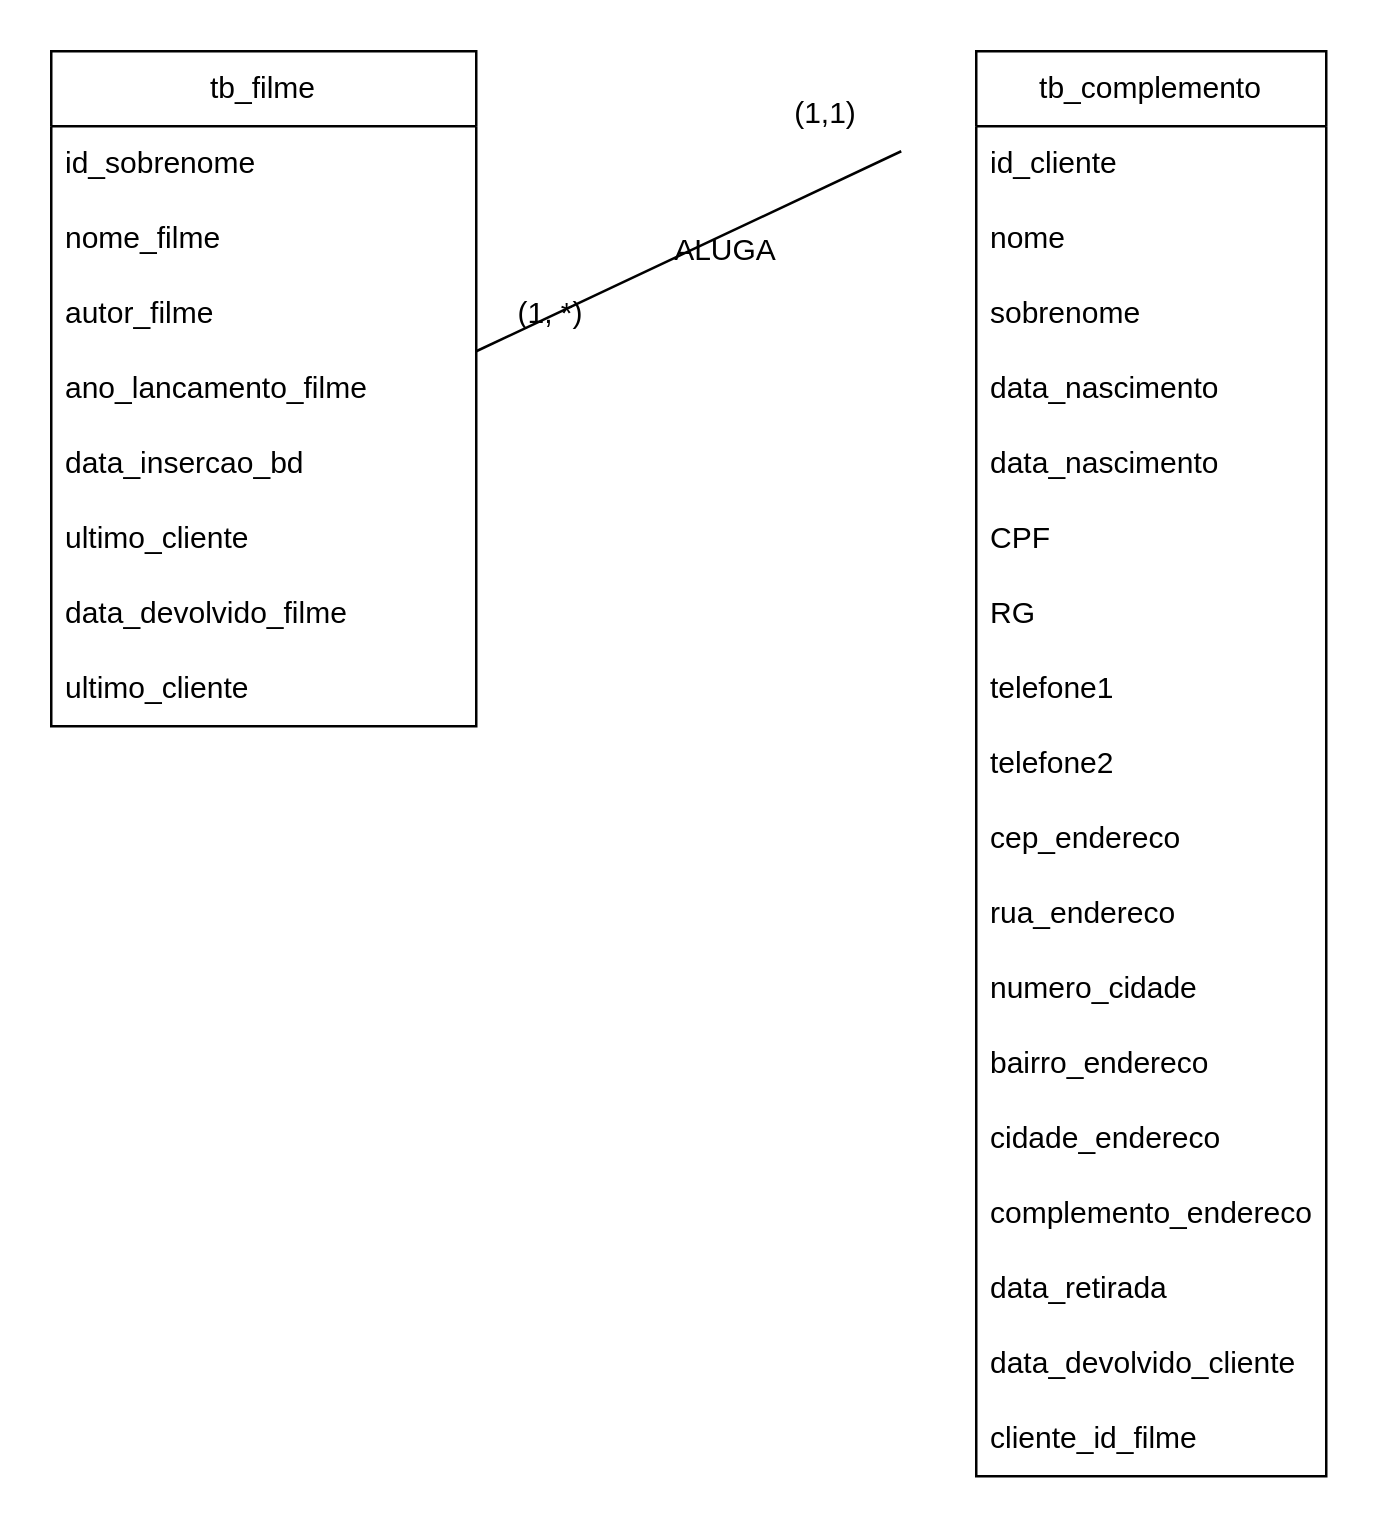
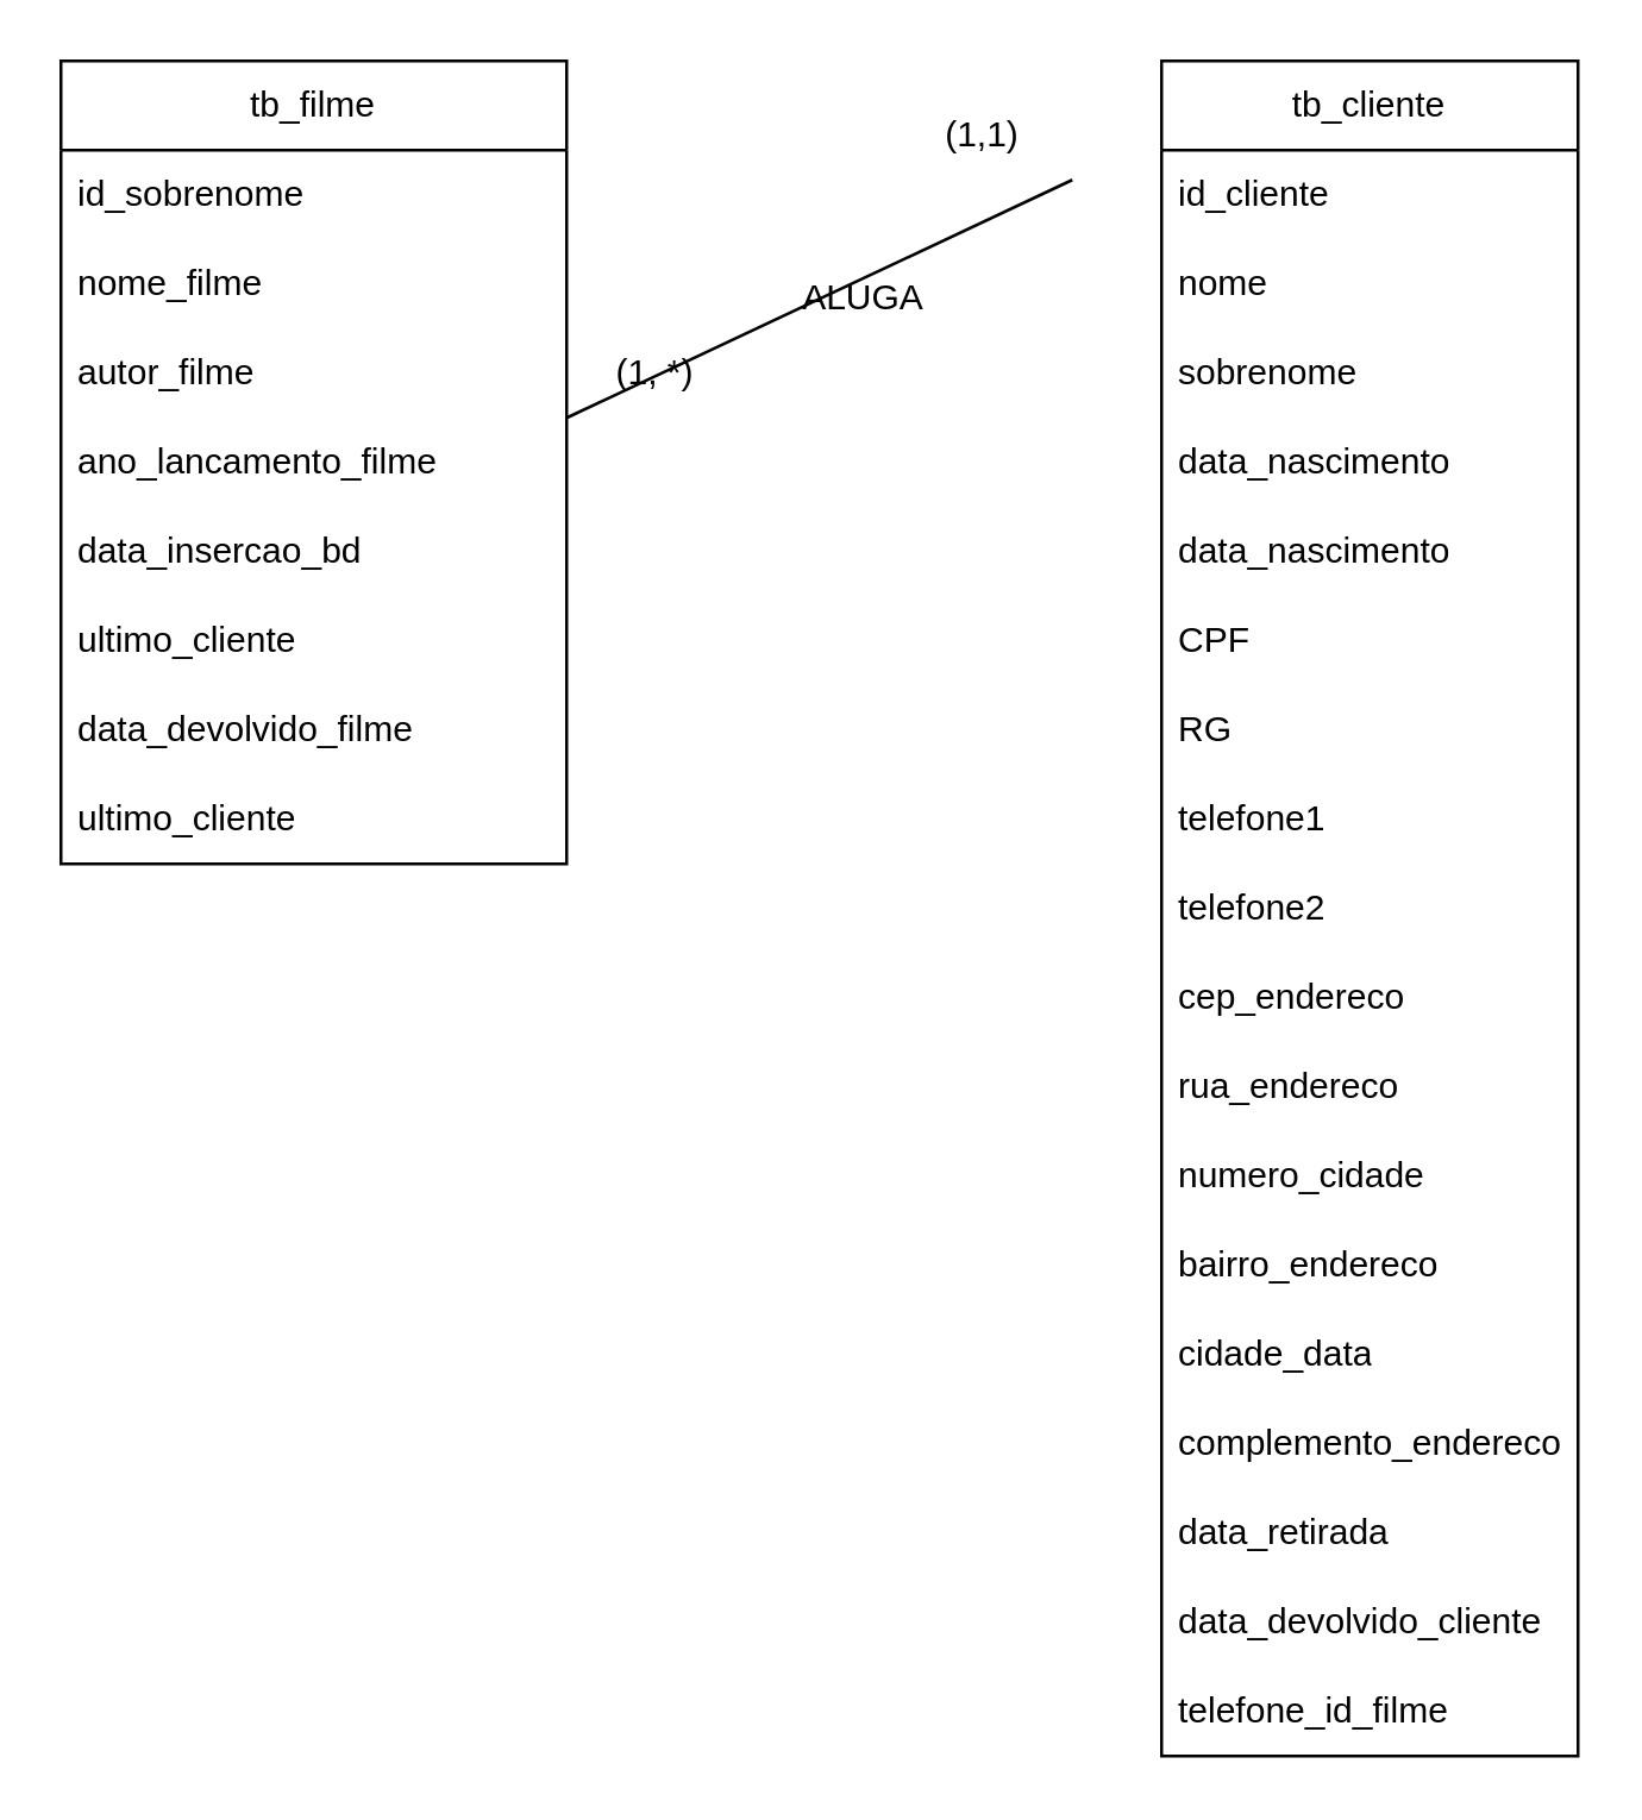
  <mxCell id="0" />
  <mxCell id="1" parent="0" />
  <mxCell id="2" value="tb_filme" style="swimlane;fontStyle=0;childLayout=stackLayout;horizontal=1;startSize=30;horizontalStack=0;resizeParent=1;resizeParentMax=0;resizeLast=0;collapsible=1;marginBottom=0;whiteSpace=wrap;html=1;" vertex="1" parent="1"><mxGeometry x="20" y="20" width="170" height="270" as="geometry" /></mxCell>
  <mxCell id="3" value="id_sobrenome" style="text;strokeColor=none;fillColor=none;align=left;verticalAlign=middle;spacingLeft=4;spacingRight=4;overflow=hidden;points=[[0,0.5],[1,0.5]];portConstraint=eastwest;rotatable=0;whiteSpace=wrap;html=1;" vertex="1" parent="2"><mxGeometry y="30" width="170" height="30" as="geometry" /></mxCell>
  <mxCell id="4" value="nome_filme" style="text;strokeColor=none;fillColor=none;align=left;verticalAlign=middle;spacingLeft=4;spacingRight=4;overflow=hidden;points=[[0,0.5],[1,0.5]];portConstraint=eastwest;rotatable=0;whiteSpace=wrap;html=1;" vertex="1" parent="2"><mxGeometry y="60" width="170" height="30" as="geometry" /></mxCell>
  <mxCell id="5" value="autor_filme" style="text;strokeColor=none;fillColor=none;align=left;verticalAlign=middle;spacingLeft=4;spacingRight=4;overflow=hidden;points=[[0,0.5],[1,0.5]];portConstraint=eastwest;rotatable=0;whiteSpace=wrap;html=1;" vertex="1" parent="2"><mxGeometry y="90" width="170" height="30" as="geometry" /></mxCell>
  <mxCell id="6" value="ano_lancamento_filme" style="text;strokeColor=none;fillColor=none;align=left;verticalAlign=middle;spacingLeft=4;spacingRight=4;overflow=hidden;points=[[0,0.5],[1,0.5]];portConstraint=eastwest;rotatable=0;whiteSpace=wrap;html=1;" vertex="1" parent="2"><mxGeometry y="120" width="170" height="30" as="geometry" /></mxCell>
  <mxCell id="7" value="data_insercao_bd" style="text;strokeColor=none;fillColor=none;align=left;verticalAlign=middle;spacingLeft=4;spacingRight=4;overflow=hidden;points=[[0,0.5],[1,0.5]];portConstraint=eastwest;rotatable=0;whiteSpace=wrap;html=1;" vertex="1" parent="2"><mxGeometry y="150" width="170" height="30" as="geometry" /></mxCell>
  <mxCell id="8" value="ultimo_cliente" style="text;strokeColor=none;fillColor=none;align=left;verticalAlign=middle;spacingLeft=4;spacingRight=4;overflow=hidden;points=[[0,0.5],[1,0.5]];portConstraint=eastwest;rotatable=0;whiteSpace=wrap;html=1;" vertex="1" parent="2"><mxGeometry y="180" width="170" height="30" as="geometry" /></mxCell>
  <mxCell id="9" value="&lt;div&gt;data_devolvido_filme&lt;/div&gt;" style="text;strokeColor=none;fillColor=none;align=left;verticalAlign=middle;spacingLeft=4;spacingRight=4;overflow=hidden;points=[[0,0.5],[1,0.5]];portConstraint=eastwest;rotatable=0;whiteSpace=wrap;html=1;" vertex="1" parent="2"><mxGeometry y="210" width="170" height="30" as="geometry" /></mxCell>
  <mxCell id="10" value="ultimo_cliente" style="text;strokeColor=none;fillColor=none;align=left;verticalAlign=middle;spacingLeft=4;spacingRight=4;overflow=hidden;points=[[0,0.5],[1,0.5]];portConstraint=eastwest;rotatable=0;whiteSpace=wrap;html=1;" vertex="1" parent="2"><mxGeometry y="240" width="170" height="30" as="geometry" /></mxCell>
- <mxCell id="11" value="tb_complemento" style="swimlane;fontStyle=0;childLayout=stackLayout;horizontal=1;startSize=30;horizontalStack=0;resizeParent=1;resizeParentMax=0;resizeLast=0;collapsible=1;marginBottom=0;whiteSpace=wrap;html=1;" vertex="1" parent="1"><mxGeometry x="390" y="20" width="140" height="570" as="geometry" /></mxCell>
+ <mxCell id="11" value="tb_cliente" style="swimlane;fontStyle=0;childLayout=stackLayout;horizontal=1;startSize=30;horizontalStack=0;resizeParent=1;resizeParentMax=0;resizeLast=0;collapsible=1;marginBottom=0;whiteSpace=wrap;html=1;" vertex="1" parent="1"><mxGeometry x="390" y="20" width="140" height="570" as="geometry" /></mxCell>
  <mxCell id="12" value="id_cliente" style="text;strokeColor=none;fillColor=none;align=left;verticalAlign=middle;spacingLeft=4;spacingRight=4;overflow=hidden;points=[[0,0.5],[1,0.5]];portConstraint=eastwest;rotatable=0;whiteSpace=wrap;html=1;" vertex="1" parent="11"><mxGeometry y="30" width="140" height="30" as="geometry" /></mxCell>
  <mxCell id="13" value="nome" style="text;strokeColor=none;fillColor=none;align=left;verticalAlign=middle;spacingLeft=4;spacingRight=4;overflow=hidden;points=[[0,0.5],[1,0.5]];portConstraint=eastwest;rotatable=0;whiteSpace=wrap;html=1;" vertex="1" parent="11"><mxGeometry y="60" width="140" height="30" as="geometry" /></mxCell>
  <mxCell id="14" value="sobrenome" style="text;strokeColor=none;fillColor=none;align=left;verticalAlign=middle;spacingLeft=4;spacingRight=4;overflow=hidden;points=[[0,0.5],[1,0.5]];portConstraint=eastwest;rotatable=0;whiteSpace=wrap;html=1;" vertex="1" parent="11"><mxGeometry y="90" width="140" height="30" as="geometry" /></mxCell>
  <mxCell id="15" value="data_nascimento" style="text;strokeColor=none;fillColor=none;align=left;verticalAlign=middle;spacingLeft=4;spacingRight=4;overflow=hidden;points=[[0,0.5],[1,0.5]];portConstraint=eastwest;rotatable=0;whiteSpace=wrap;html=1;" vertex="1" parent="11"><mxGeometry y="120" width="140" height="30" as="geometry" /></mxCell>
  <mxCell id="16" value="data_nascimento" style="text;strokeColor=none;fillColor=none;align=left;verticalAlign=middle;spacingLeft=4;spacingRight=4;overflow=hidden;points=[[0,0.5],[1,0.5]];portConstraint=eastwest;rotatable=0;whiteSpace=wrap;html=1;" vertex="1" parent="11"><mxGeometry y="150" width="140" height="30" as="geometry" /></mxCell>
  <mxCell id="17" value="CPF" style="text;strokeColor=none;fillColor=none;align=left;verticalAlign=middle;spacingLeft=4;spacingRight=4;overflow=hidden;points=[[0,0.5],[1,0.5]];portConstraint=eastwest;rotatable=0;whiteSpace=wrap;html=1;" vertex="1" parent="11"><mxGeometry y="180" width="140" height="30" as="geometry" /></mxCell>
  <mxCell id="18" value="RG" style="text;strokeColor=none;fillColor=none;align=left;verticalAlign=middle;spacingLeft=4;spacingRight=4;overflow=hidden;points=[[0,0.5],[1,0.5]];portConstraint=eastwest;rotatable=0;whiteSpace=wrap;html=1;" vertex="1" parent="11"><mxGeometry y="210" width="140" height="30" as="geometry" /></mxCell>
  <mxCell id="19" value="telefone1" style="text;strokeColor=none;fillColor=none;align=left;verticalAlign=middle;spacingLeft=4;spacingRight=4;overflow=hidden;points=[[0,0.5],[1,0.5]];portConstraint=eastwest;rotatable=0;whiteSpace=wrap;html=1;" vertex="1" parent="11"><mxGeometry y="240" width="140" height="30" as="geometry" /></mxCell>
  <mxCell id="20" value="telefone2" style="text;strokeColor=none;fillColor=none;align=left;verticalAlign=middle;spacingLeft=4;spacingRight=4;overflow=hidden;points=[[0,0.5],[1,0.5]];portConstraint=eastwest;rotatable=0;whiteSpace=wrap;html=1;" vertex="1" parent="11"><mxGeometry y="270" width="140" height="30" as="geometry" /></mxCell>
  <mxCell id="21" value="cep_endereco" style="text;strokeColor=none;fillColor=none;align=left;verticalAlign=middle;spacingLeft=4;spacingRight=4;overflow=hidden;points=[[0,0.5],[1,0.5]];portConstraint=eastwest;rotatable=0;whiteSpace=wrap;html=1;" vertex="1" parent="11"><mxGeometry y="300" width="140" height="30" as="geometry" /></mxCell>
  <mxCell id="22" value="rua_endereco" style="text;strokeColor=none;fillColor=none;align=left;verticalAlign=middle;spacingLeft=4;spacingRight=4;overflow=hidden;points=[[0,0.5],[1,0.5]];portConstraint=eastwest;rotatable=0;whiteSpace=wrap;html=1;" vertex="1" parent="11"><mxGeometry y="330" width="140" height="30" as="geometry" /></mxCell>
  <mxCell id="23" value="numero_cidade" style="text;strokeColor=none;fillColor=none;align=left;verticalAlign=middle;spacingLeft=4;spacingRight=4;overflow=hidden;points=[[0,0.5],[1,0.5]];portConstraint=eastwest;rotatable=0;whiteSpace=wrap;html=1;" vertex="1" parent="11"><mxGeometry y="360" width="140" height="30" as="geometry" /></mxCell>
  <mxCell id="24" value="bairro_endereco" style="text;strokeColor=none;fillColor=none;align=left;verticalAlign=middle;spacingLeft=4;spacingRight=4;overflow=hidden;points=[[0,0.5],[1,0.5]];portConstraint=eastwest;rotatable=0;whiteSpace=wrap;html=1;" vertex="1" parent="11"><mxGeometry y="390" width="140" height="30" as="geometry" /></mxCell>
- <mxCell id="25" value="cidade_endereco" style="text;strokeColor=none;fillColor=none;align=left;verticalAlign=middle;spacingLeft=4;spacingRight=4;overflow=hidden;points=[[0,0.5],[1,0.5]];portConstraint=eastwest;rotatable=0;whiteSpace=wrap;html=1;" vertex="1" parent="11"><mxGeometry y="420" width="140" height="30" as="geometry" /></mxCell>
+ <mxCell id="25" value="cidade_data" style="text;strokeColor=none;fillColor=none;align=left;verticalAlign=middle;spacingLeft=4;spacingRight=4;overflow=hidden;points=[[0,0.5],[1,0.5]];portConstraint=eastwest;rotatable=0;whiteSpace=wrap;html=1;" vertex="1" parent="11"><mxGeometry y="420" width="140" height="30" as="geometry" /></mxCell>
  <mxCell id="26" value="complemento_endereco" style="text;strokeColor=none;fillColor=none;align=left;verticalAlign=middle;spacingLeft=4;spacingRight=4;overflow=hidden;points=[[0,0.5],[1,0.5]];portConstraint=eastwest;rotatable=0;whiteSpace=wrap;html=1;" vertex="1" parent="11"><mxGeometry y="450" width="140" height="30" as="geometry" /></mxCell>
  <mxCell id="27" value="data_retirada" style="text;strokeColor=none;fillColor=none;align=left;verticalAlign=middle;spacingLeft=4;spacingRight=4;overflow=hidden;points=[[0,0.5],[1,0.5]];portConstraint=eastwest;rotatable=0;whiteSpace=wrap;html=1;" vertex="1" parent="11"><mxGeometry y="480" width="140" height="30" as="geometry" /></mxCell>
  <mxCell id="28" value="data_devolvido_cliente" style="text;strokeColor=none;fillColor=none;align=left;verticalAlign=middle;spacingLeft=4;spacingRight=4;overflow=hidden;points=[[0,0.5],[1,0.5]];portConstraint=eastwest;rotatable=0;whiteSpace=wrap;html=1;" vertex="1" parent="11"><mxGeometry y="510" width="140" height="30" as="geometry" /></mxCell>
- <mxCell id="29" value="cliente_id_filme" style="text;strokeColor=none;fillColor=none;align=left;verticalAlign=middle;spacingLeft=4;spacingRight=4;overflow=hidden;points=[[0,0.5],[1,0.5]];portConstraint=eastwest;rotatable=0;whiteSpace=wrap;html=1;" vertex="1" parent="11"><mxGeometry y="540" width="140" height="30" as="geometry" /></mxCell>
+ <mxCell id="29" value="telefone_id_filme" style="text;strokeColor=none;fillColor=none;align=left;verticalAlign=middle;spacingLeft=4;spacingRight=4;overflow=hidden;points=[[0,0.5],[1,0.5]];portConstraint=eastwest;rotatable=0;whiteSpace=wrap;html=1;" vertex="1" parent="11"><mxGeometry y="540" width="140" height="30" as="geometry" /></mxCell>
  <mxCell id="30" value="(1, *)" style="text;html=1;align=center;verticalAlign=middle;whiteSpace=wrap;rounded=0;" vertex="1" parent="1"><mxGeometry x="190" y="110" width="60" height="30" as="geometry" /></mxCell>
  <mxCell id="31" value="(1,1)" style="text;html=1;align=center;verticalAlign=middle;whiteSpace=wrap;rounded=0;" vertex="1" parent="1"><mxGeometry x="300" y="30" width="60" height="30" as="geometry" /></mxCell>
  <mxCell id="32" value="ALUGA" style="text;html=1;align=center;verticalAlign=middle;whiteSpace=wrap;rounded=0;" vertex="1" parent="1"><mxGeometry x="260" y="85" width="60" height="30" as="geometry" /></mxCell>
  <mxCell id="33" value="" style="endArrow=none;html=1;rounded=0;fontSize=12;startSize=8;endSize=8;curved=1;entryX=1;entryY=1;entryDx=0;entryDy=0;" edge="1" parent="1" target="31"><mxGeometry width="50" height="50" relative="1" as="geometry"><mxPoint x="190" y="140" as="sourcePoint" /><mxPoint x="240" y="90" as="targetPoint" /></mxGeometry></mxCell>
